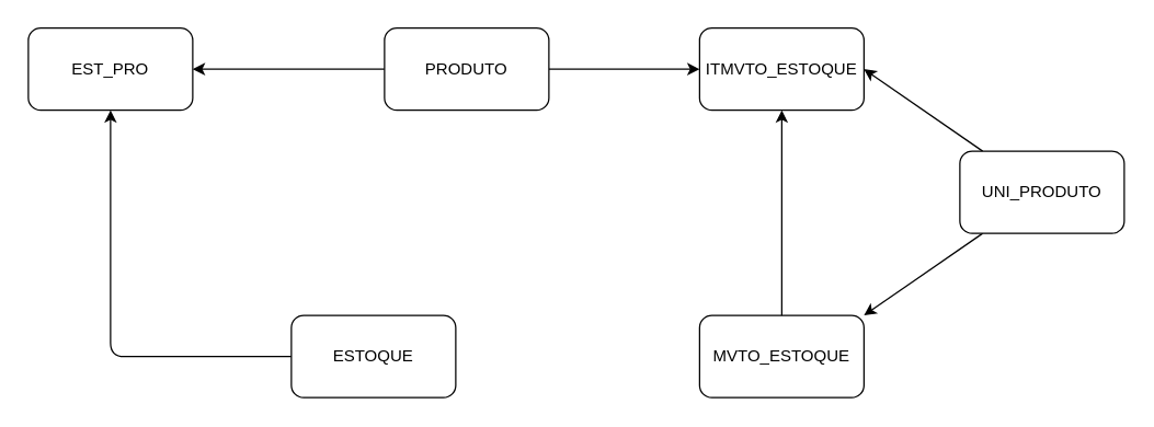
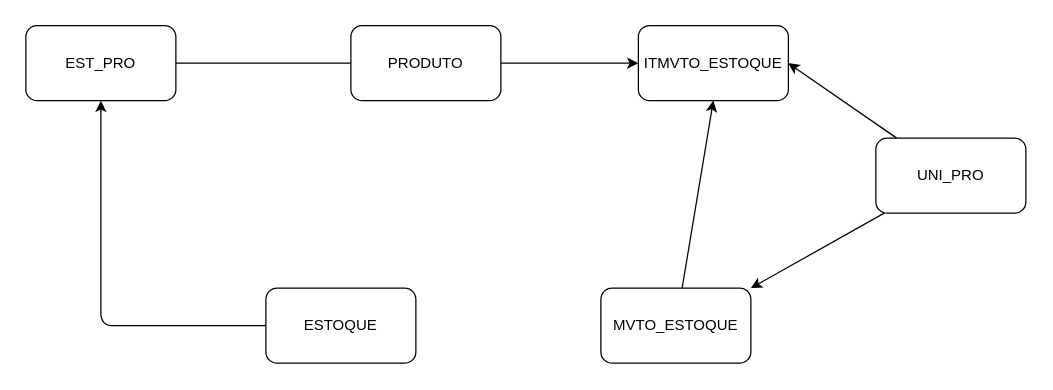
  <mxCell id="0" />
  <mxCell id="1" parent="0" />
  <mxCell id="2" value="EST_PRO" style="rounded=1;whiteSpace=wrap;html=1;" vertex="1" parent="1"><mxGeometry x="20" y="20" width="120" height="60" as="geometry" /></mxCell>
  <mxCell id="3" style="edgeStyle=none;html=1;" edge="1" parent="1" source="4" target="2"><mxGeometry relative="1" as="geometry"><Array as="points"><mxPoint x="80" y="260" /></Array></mxGeometry></mxCell>
  <mxCell id="4" value="ESTOQUE" style="rounded=1;whiteSpace=wrap;html=1;" vertex="1" parent="1"><mxGeometry x="212" y="230" width="120" height="60" as="geometry" /></mxCell>
- <mxCell id="5" style="edgeStyle=none;html=1;" edge="1" parent="1" source="7" target="2"><mxGeometry relative="1" as="geometry"><Array as="points" /></mxGeometry></mxCell>
+ <mxCell id="5" style="edgeStyle=none;html=1;endArrow=none;" edge="1" parent="1" source="7" target="2"><mxGeometry relative="1" as="geometry"><Array as="points" /></mxGeometry></mxCell>
  <mxCell id="6" style="edgeStyle=none;html=1;entryX=0;entryY=0.5;entryDx=0;entryDy=0;" edge="1" parent="1" source="7" target="8"><mxGeometry relative="1" as="geometry" /></mxCell>
  <mxCell id="7" value="PRODUTO&lt;br&gt;" style="rounded=1;whiteSpace=wrap;html=1;" vertex="1" parent="1"><mxGeometry x="280" y="20" width="120" height="60" as="geometry" /></mxCell>
  <mxCell id="8" value="ITMVTO_ESTOQUE" style="rounded=1;whiteSpace=wrap;html=1;" vertex="1" parent="1"><mxGeometry x="510" y="20" width="120" height="60" as="geometry" /></mxCell>
  <mxCell id="9" style="edgeStyle=none;html=1;entryX=1;entryY=0.5;entryDx=0;entryDy=0;" edge="1" parent="1" source="11" target="8"><mxGeometry relative="1" as="geometry" /></mxCell>
  <mxCell id="10" style="edgeStyle=none;html=1;entryX=1;entryY=0;entryDx=0;entryDy=0;" edge="1" parent="1" source="11" target="13"><mxGeometry relative="1" as="geometry" /></mxCell>
- <mxCell id="11" value="UNI_PRODUTO" style="rounded=1;whiteSpace=wrap;html=1;" vertex="1" parent="1"><mxGeometry x="700" y="110" width="120" height="60" as="geometry" /></mxCell>
+ <mxCell id="11" value="UNI_PRO" style="rounded=1;whiteSpace=wrap;html=1;" vertex="1" parent="1"><mxGeometry x="700" y="110" width="120" height="60" as="geometry" /></mxCell>
  <mxCell id="12" style="edgeStyle=none;html=1;entryX=0.5;entryY=1;entryDx=0;entryDy=0;" edge="1" parent="1" source="13" target="8"><mxGeometry relative="1" as="geometry"><mxPoint x="590" y="90" as="targetPoint" /></mxGeometry></mxCell>
- <mxCell id="13" value="MVTO_ESTOQUE" style="rounded=1;whiteSpace=wrap;html=1;" vertex="1" parent="1"><mxGeometry x="510" y="230" width="120" height="60" as="geometry" /></mxCell>
+ <mxCell id="13" value="MVTO_ESTOQUE" style="rounded=1;whiteSpace=wrap;html=1;" vertex="1" parent="1"><mxGeometry x="480" y="230" width="120" height="60" as="geometry" /></mxCell>
